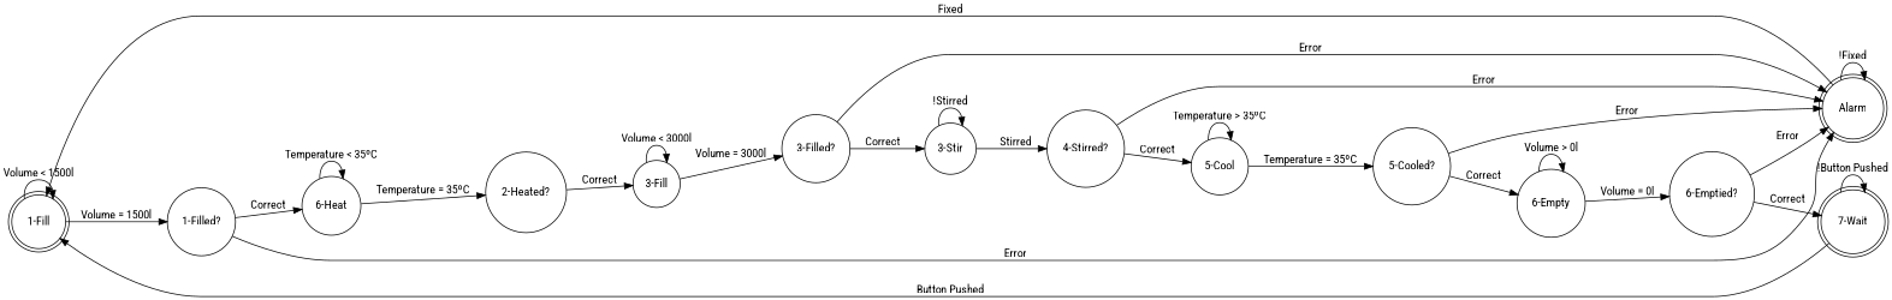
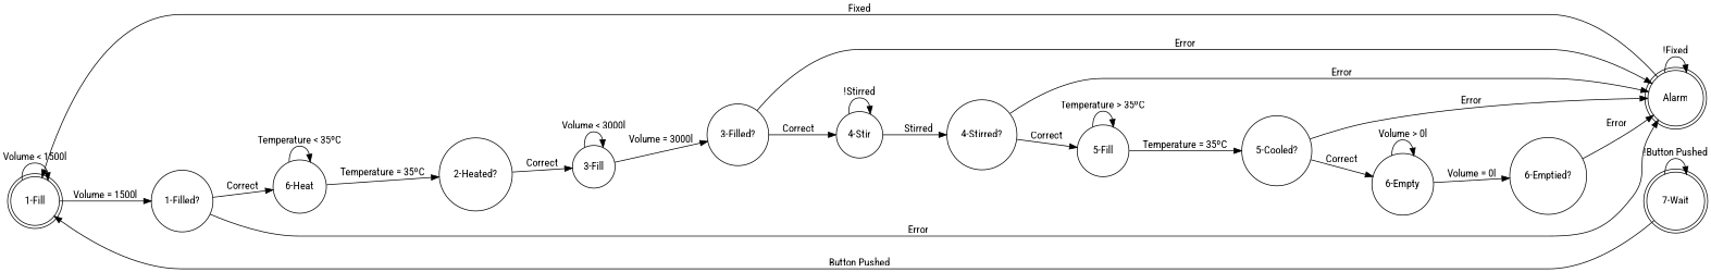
  digraph {
    fontname="Roboto Condensed"
    rankdir=LR
    node [fontname="Roboto Condensed" shape=circle]
    edge [fontname="Roboto Condensed"]
    n1 [label="1-Fill" shape=doublecircle]
    n2 [label="1-Filled?"]
    n3 [label=Alarm shape=doublecircle]
    n4 [label="6-Heat"]
    n5 [label="7-Wait" shape=doublecircle]
    n6 [label="2-Heated?"]
    n7 [label="3-Fill"]
    n8 [label="3-Filled?"]
-   n9 [label="3-Stir"]
+   n9 [label="4-Stir"]
    n10 [label="4-Stirred?"]
-   n11 [label="5-Cool"]
+   n11 [label="5-Fill"]
    n12 [label="5-Cooled?"]
    n13 [label="6-Empty"]
    n14 [label="6-Emptied?"]
    n1 -> n1 [label="Volume < 1500l"]
    n1 -> n2 [label="Volume = 1500l"]
    n2 -> n3 [label=Error]
    n2 -> n4 [label=Correct]
    n3 -> n1 [label=Fixed]
    n3 -> n3 [label="!Fixed"]
    n4 -> n4 [label="Temperature < 35ºC"]
    n4 -> n6 [label="Temperature = 35ºC"]
    n5 -> n1 [label="Button Pushed"]
    n5 -> n5 [label="!Button Pushed"]
    n6 -> n7 [label=Correct]
    n7 -> n7 [label="Volume < 3000l"]
    n7 -> n8 [label="Volume = 3000l"]
    n8 -> n3 [label=Error]
    n8 -> n9 [label=Correct]
    n9 -> n9 [label="!Stirred"]
    n9 -> n10 [label=Stirred]
    n10 -> n3 [label=Error]
    n10 -> n11 [label=Correct]
    n11 -> n11 [label="Temperature > 35ºC"]
    n11 -> n12 [label="Temperature = 35ºC"]
    n12 -> n3 [label=Error]
    n12 -> n13 [label=Correct]
    n13 -> n13 [label="Volume > 0l"]
    n13 -> n14 [label="Volume = 0l"]
    n14 -> n3 [label=Error]
-   n14 -> n5 [label=Correct]
  }
